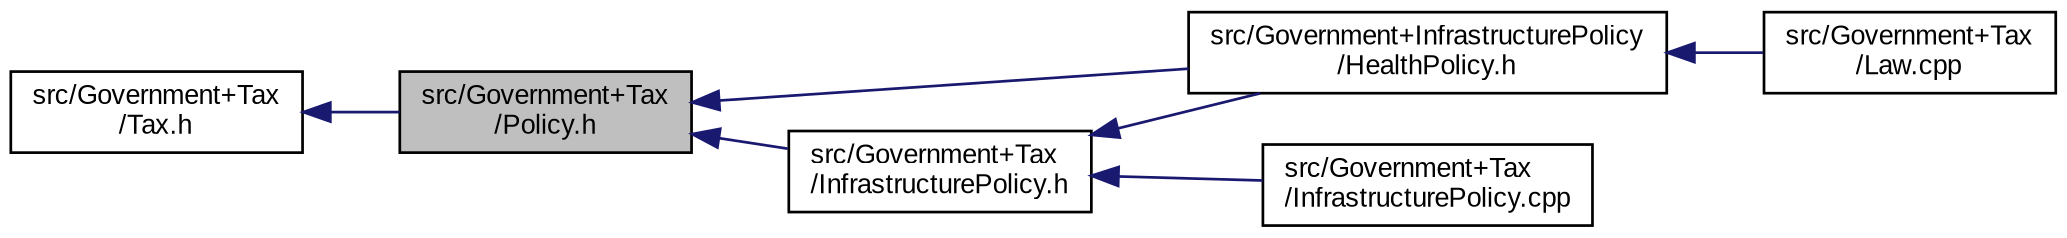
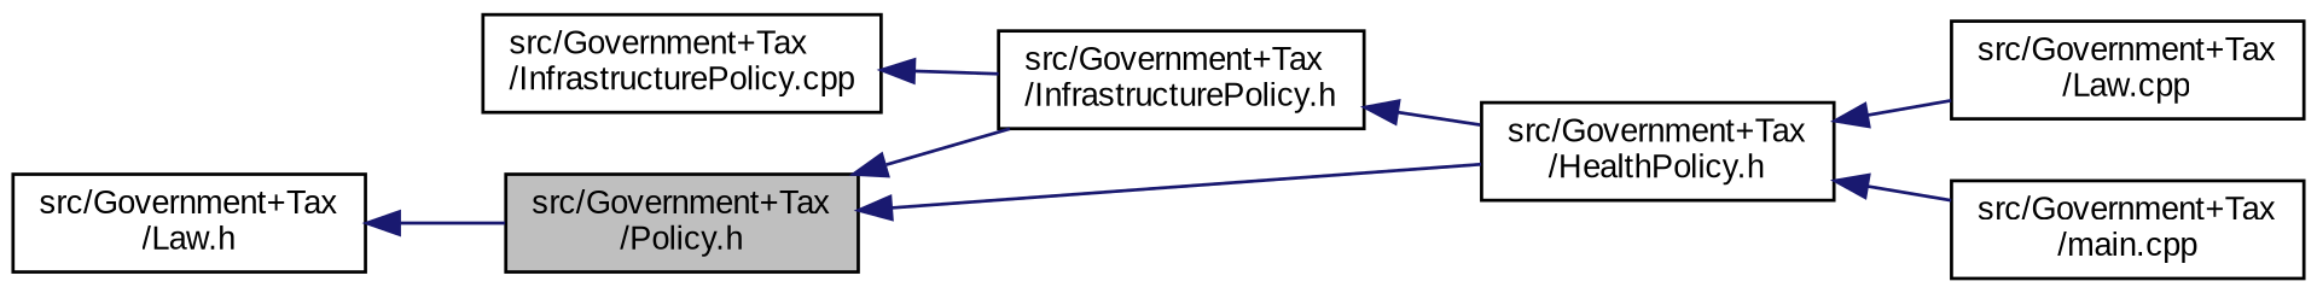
  digraph {
    fontname="Liberation Sans"
    rankdir=LR
    node [color=black fillcolor=white fontname="Liberation Sans" fontsize=10 shape=record style=filled]
    edge [color=midnightblue dir=back fontname="Liberation Sans" fontsize=10 labelfontname=Helvetica labelfontsize=10 style=solid]
    n1 [fillcolor=grey75 fontcolor=black height=0.2 label="src/Government+Tax\l/Policy.h" width=0.4]
-   n2 [height=0.2 label="src/Government+InfrastructurePolicy\l/HealthPolicy.h" width=0.4]
+   n2 [height=0.2 label="src/Government+Tax\l/HealthPolicy.h" width=0.4]
    n3 [height=0.2 label="src/Government+Tax\l/InfrastructurePolicy.h" width=0.4]
    n4 [height=0.2 label="src/Government+Tax\l/Law.cpp" width=0.4]
+   n5 [height=0.2 label="src/Government+Tax\l/main.cpp" width=0.4]
    n6 [height=0.2 label="src/Government+Tax\l/InfrastructurePolicy.cpp" width=0.4]
-   n7 [height=0.2 label="src/Government+Tax\l/Tax.h" width=0.4]
+   n7 [height=0.2 label="src/Government+Tax\l/Law.h" width=0.4]
    n1 -> n2
    n1 -> n3
    n2 -> n4
+   n2 -> n5
    n3 -> n2
-   n3 -> n6
+   n6 -> n3
    n7 -> n1
  }
